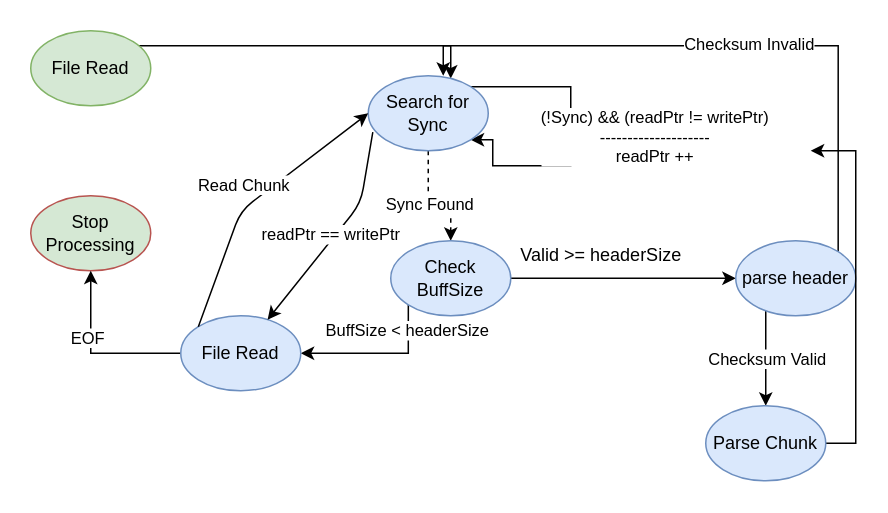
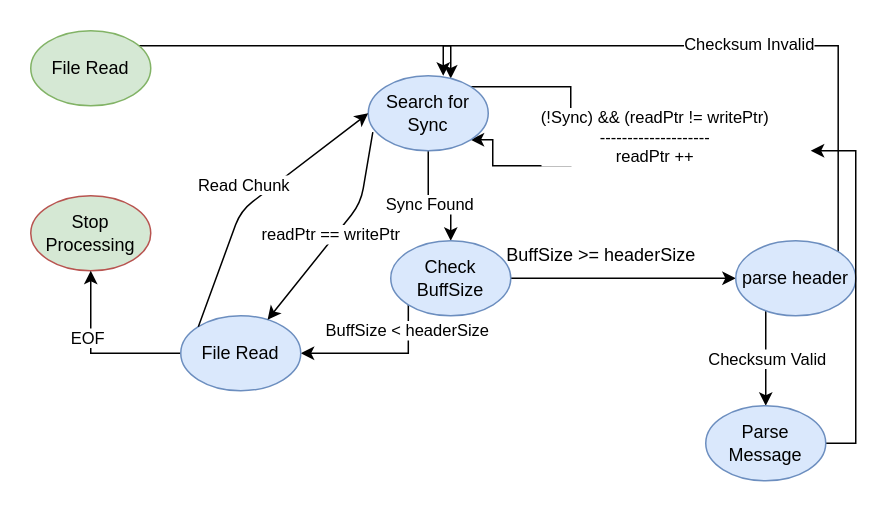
  <mxCell id="0" />
  <mxCell id="1" parent="0" />
  <mxCell id="2" style="edgeStyle=orthogonalEdgeStyle;rounded=0;orthogonalLoop=1;jettySize=auto;html=1;exitX=1;exitY=0;exitDx=0;exitDy=0;" edge="1" parent="1" source="3" target="8"><mxGeometry relative="1" as="geometry"><Array as="points"><mxPoint x="88" y="30" /><mxPoint x="300" y="30" /></Array></mxGeometry></mxCell>
  <mxCell id="3" value="File Read" style="ellipse;whiteSpace=wrap;html=1;fillColor=#d5e8d4;strokeColor=#82b366;" vertex="1" parent="1"><mxGeometry x="20" y="20" width="80" height="50" as="geometry" /></mxCell>
  <mxCell id="4" style="edgeStyle=orthogonalEdgeStyle;rounded=0;orthogonalLoop=1;jettySize=auto;html=1;exitX=1;exitY=0;exitDx=0;exitDy=0;entryX=1;entryY=1;entryDx=0;entryDy=0;" edge="1" parent="1" source="8" target="8"><mxGeometry relative="1" as="geometry"><mxPoint x="370" y="110" as="targetPoint" /><Array as="points"><mxPoint x="380" y="57" /><mxPoint x="380" y="110" /><mxPoint x="328" y="110" /></Array></mxGeometry></mxCell>
  <mxCell id="5" value="(!Sync) &amp;amp;&amp;amp; (readPtr != writePtr)&lt;br&gt;--------------------&lt;br&gt;readPtr ++" style="edgeLabel;html=1;align=center;verticalAlign=middle;resizable=0;points=[];" vertex="1" connectable="0" parent="4"><mxGeometry x="-0.404" y="-11" relative="1" as="geometry"><mxPoint x="61" y="22.42" as="offset" /></mxGeometry></mxCell>
- <mxCell id="6" value="" style="edgeStyle=orthogonalEdgeStyle;rounded=0;orthogonalLoop=1;jettySize=auto;html=1;dashed=1;" edge="1" parent="1" source="8" target="12"><mxGeometry relative="1" as="geometry" /></mxCell>
+ <mxCell id="6" value="" style="edgeStyle=orthogonalEdgeStyle;rounded=0;orthogonalLoop=1;jettySize=auto;html=1;" edge="1" parent="1" source="8" target="12"><mxGeometry relative="1" as="geometry" /></mxCell>
  <mxCell id="7" value="Sync Found" style="edgeLabel;html=1;align=center;verticalAlign=middle;resizable=0;points=[];" vertex="1" connectable="0" parent="6"><mxGeometry x="-0.25" relative="1" as="geometry"><mxPoint y="7" as="offset" /></mxGeometry></mxCell>
  <mxCell id="8" value="Search for Sync" style="ellipse;whiteSpace=wrap;html=1;fillColor=#dae8fc;strokeColor=#6c8ebf;" vertex="1" parent="1"><mxGeometry x="245" y="50" width="80" height="50" as="geometry" /></mxCell>
  <mxCell id="9" value="" style="edgeStyle=orthogonalEdgeStyle;rounded=0;orthogonalLoop=1;jettySize=auto;html=1;" edge="1" parent="1" source="12" target="17"><mxGeometry relative="1" as="geometry" /></mxCell>
  <mxCell id="10" style="edgeStyle=orthogonalEdgeStyle;rounded=0;orthogonalLoop=1;jettySize=auto;html=1;exitX=0;exitY=1;exitDx=0;exitDy=0;entryX=1;entryY=0.5;entryDx=0;entryDy=0;" edge="1" parent="1" source="12" target="24"><mxGeometry relative="1" as="geometry"><Array as="points"><mxPoint x="272" y="235" /></Array></mxGeometry></mxCell>
  <mxCell id="11" value="BuffSize &amp;lt; headerSize" style="edgeLabel;html=1;align=center;verticalAlign=middle;resizable=0;points=[];" vertex="1" connectable="0" parent="10"><mxGeometry x="0.118" y="-2" relative="1" as="geometry"><mxPoint x="24.27" y="-13.02" as="offset" /></mxGeometry></mxCell>
  <mxCell id="12" value="Check BuffSize" style="ellipse;whiteSpace=wrap;html=1;fillColor=#dae8fc;strokeColor=#6c8ebf;" vertex="1" parent="1"><mxGeometry x="260" y="160" width="80" height="50" as="geometry" /></mxCell>
  <mxCell id="13" value="" style="edgeStyle=orthogonalEdgeStyle;rounded=0;orthogonalLoop=1;jettySize=auto;html=1;" edge="1" parent="1" source="17" target="20"><mxGeometry relative="1" as="geometry"><Array as="points"><mxPoint x="510" y="230" /><mxPoint x="510" y="230" /></Array></mxGeometry></mxCell>
  <mxCell id="14" value="Checksum Valid" style="edgeLabel;html=1;align=center;verticalAlign=middle;resizable=0;points=[];" vertex="1" connectable="0" parent="13"><mxGeometry x="0.25" relative="1" as="geometry"><mxPoint y="-8" as="offset" /></mxGeometry></mxCell>
  <mxCell id="15" style="edgeStyle=orthogonalEdgeStyle;rounded=0;orthogonalLoop=1;jettySize=auto;html=1;exitX=1;exitY=0;exitDx=0;exitDy=0;entryX=0.625;entryY=0;entryDx=0;entryDy=0;entryPerimeter=0;" edge="1" parent="1" source="17" target="8"><mxGeometry relative="1" as="geometry"><mxPoint x="510" y="20" as="targetPoint" /><Array as="points"><mxPoint x="538" y="30" /><mxPoint x="310" y="30" /></Array></mxGeometry></mxCell>
  <mxCell id="16" value="Checksum Invalid" style="edgeLabel;html=1;align=center;verticalAlign=middle;resizable=0;points=[];" vertex="1" connectable="0" parent="15"><mxGeometry x="-0.288" y="47" relative="1" as="geometry"><mxPoint x="-47" y="-49" as="offset" /></mxGeometry></mxCell>
  <mxCell id="17" value="parse header" style="ellipse;whiteSpace=wrap;html=1;fillColor=#dae8fc;strokeColor=#6c8ebf;" vertex="1" parent="1"><mxGeometry x="490" y="160" width="80" height="50" as="geometry" /></mxCell>
- <mxCell id="18" value="Valid &amp;gt;= headerSize" style="text;html=1;align=center;verticalAlign=middle;resizable=0;points=[];autosize=1;" vertex="1" parent="1"><mxGeometry x="330" y="160" width="140" height="20" as="geometry" /></mxCell>
+ <mxCell id="18" value="BuffSize &amp;gt;= headerSize" style="text;html=1;align=center;verticalAlign=middle;resizable=0;points=[];autosize=1;" vertex="1" parent="1"><mxGeometry x="330" y="160" width="140" height="20" as="geometry" /></mxCell>
  <mxCell id="19" style="edgeStyle=orthogonalEdgeStyle;rounded=0;orthogonalLoop=1;jettySize=auto;html=1;exitX=1;exitY=0.5;exitDx=0;exitDy=0;" edge="1" parent="1" source="20"><mxGeometry relative="1" as="geometry"><mxPoint x="540" y="100" as="targetPoint" /><Array as="points"><mxPoint x="570" y="295" /><mxPoint x="570" y="100" /></Array></mxGeometry></mxCell>
- <mxCell id="20" value="Parse Chunk" style="ellipse;whiteSpace=wrap;html=1;fillColor=#dae8fc;strokeColor=#6c8ebf;" vertex="1" parent="1"><mxGeometry x="470" y="270" width="80" height="50" as="geometry" /></mxCell>
+ <mxCell id="20" value="Parse Message" style="ellipse;whiteSpace=wrap;html=1;fillColor=#dae8fc;strokeColor=#6c8ebf;" vertex="1" parent="1"><mxGeometry x="470" y="270" width="80" height="50" as="geometry" /></mxCell>
  <mxCell id="21" value="Stop Processing" style="ellipse;whiteSpace=wrap;html=1;fillColor=#d5e8d4;strokeColor=#b85450;" vertex="1" parent="1"><mxGeometry x="20" y="130" width="80" height="50" as="geometry" /></mxCell>
  <mxCell id="22" style="edgeStyle=orthogonalEdgeStyle;rounded=0;orthogonalLoop=1;jettySize=auto;html=1;exitX=0;exitY=0.5;exitDx=0;exitDy=0;" edge="1" parent="1" source="24" target="21"><mxGeometry relative="1" as="geometry" /></mxCell>
  <mxCell id="23" value="EOF" style="edgeLabel;html=1;align=center;verticalAlign=middle;resizable=0;points=[];" vertex="1" connectable="0" parent="22"><mxGeometry x="0.043" y="-12" relative="1" as="geometry"><mxPoint x="-15" y="-11" as="offset" /></mxGeometry></mxCell>
  <mxCell id="24" value="File Read" style="ellipse;whiteSpace=wrap;html=1;fillColor=#dae8fc;strokeColor=#6c8ebf;" vertex="1" parent="1"><mxGeometry x="120" y="210" width="80" height="50" as="geometry" /></mxCell>
  <mxCell id="25" value="" style="endArrow=classic;html=1;exitX=0.038;exitY=0.752;exitDx=0;exitDy=0;exitPerimeter=0;" edge="1" parent="1" source="8" target="24"><mxGeometry width="50" height="50" relative="1" as="geometry"><mxPoint x="200" y="90" as="sourcePoint" /><mxPoint x="230" y="110" as="targetPoint" /><Array as="points"><mxPoint x="240" y="135" /></Array></mxGeometry></mxCell>
  <mxCell id="26" value="readPtr == writePtr" style="edgeLabel;html=1;align=center;verticalAlign=middle;resizable=0;points=[];" vertex="1" connectable="0" parent="25"><mxGeometry x="0.483" y="-1" relative="1" as="geometry"><mxPoint x="18.51" y="-26.54" as="offset" /></mxGeometry></mxCell>
  <mxCell id="27" value="" style="endArrow=classic;html=1;entryX=0;entryY=0.5;entryDx=0;entryDy=0;exitX=0;exitY=0;exitDx=0;exitDy=0;" edge="1" parent="1" source="24" target="8"><mxGeometry width="50" height="50" relative="1" as="geometry"><mxPoint x="150" y="140" as="sourcePoint" /><mxPoint x="200" y="90" as="targetPoint" /><Array as="points"><mxPoint x="160" y="140" /></Array></mxGeometry></mxCell>
  <mxCell id="28" value="Read Chunk" style="edgeLabel;html=1;align=center;verticalAlign=middle;resizable=0;points=[];" vertex="1" connectable="0" parent="27"><mxGeometry x="0.27" y="2" relative="1" as="geometry"><mxPoint x="-27.35" y="6.67" as="offset" /></mxGeometry></mxCell>
